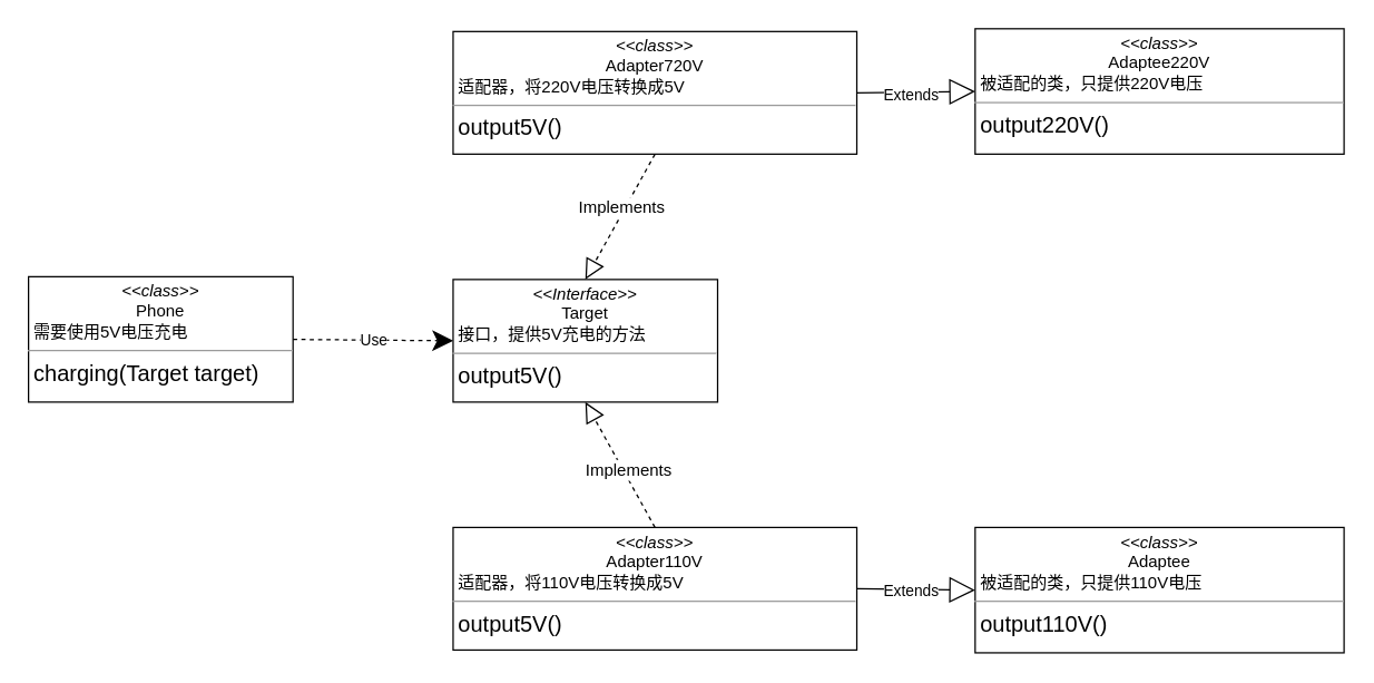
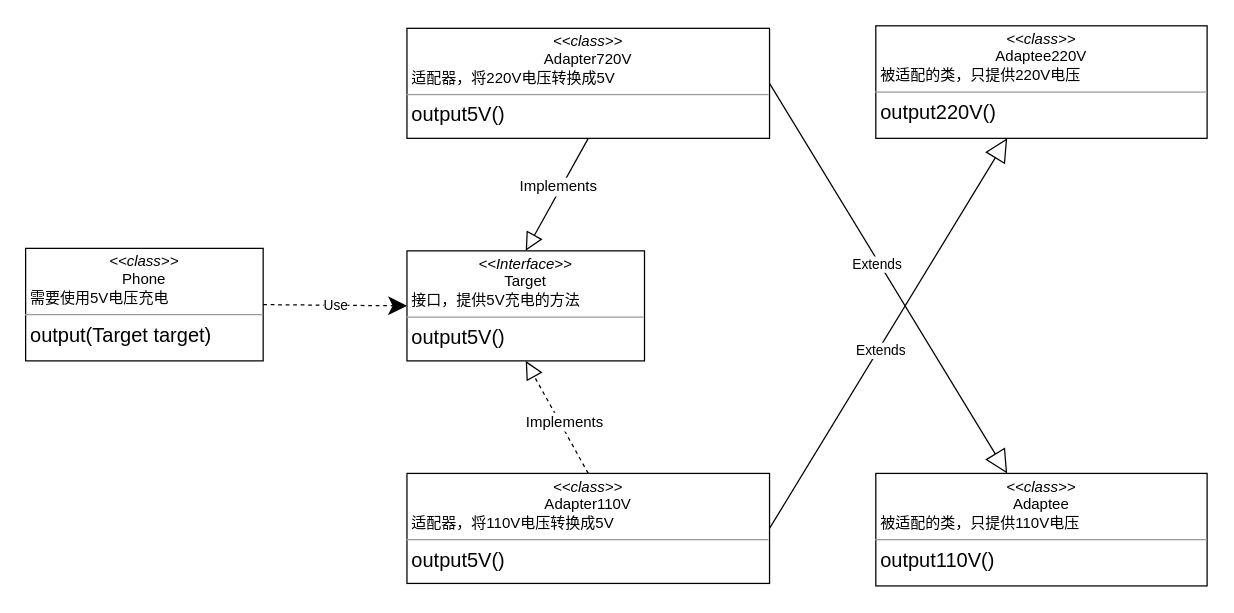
  <mxCell id="0" />
  <mxCell id="1" parent="0" />
  <mxCell id="2" value="&lt;p style=&quot;margin: 0px ; margin-top: 4px ; text-align: center&quot;&gt;&lt;i&gt;&amp;lt;&amp;lt;Interface&amp;gt;&amp;gt;&lt;/i&gt;&lt;br&gt;Target&lt;/p&gt;&lt;p style=&quot;margin: 0px ; margin-left: 4px&quot;&gt;接口，提供5V充电的方法&lt;/p&gt;&lt;hr size=&quot;1&quot;&gt;&lt;p style=&quot;margin: 0px ; margin-left: 4px&quot;&gt;&lt;span style=&quot;font-size: 16px&quot;&gt;output5V()&lt;/span&gt;&lt;/p&gt;" style="verticalAlign=top;align=left;overflow=fill;fontSize=12;fontFamily=Helvetica;html=1;rounded=0;shadow=0;comic=0;labelBackgroundColor=none;strokeColor=#000000;strokeWidth=1;fillColor=#ffffff;" parent="1" vertex="1"><mxGeometry x="325" y="200" width="190" height="88" as="geometry" /></mxCell>
  <mxCell id="3" value="&lt;p style=&quot;margin: 0px ; margin-top: 4px ; text-align: center&quot;&gt;&lt;i&gt;&amp;lt;&amp;lt;class&amp;gt;&amp;gt;&lt;/i&gt;&lt;br&gt;Adaptee&lt;/p&gt;&lt;p style=&quot;margin: 0px ; margin-left: 4px&quot;&gt;被适配的类，只提供110V电压&lt;/p&gt;&lt;hr size=&quot;1&quot;&gt;&lt;p style=&quot;margin: 0px 0px 0px 4px ; font-size: 16px&quot;&gt;output110V()&lt;/p&gt;" style="verticalAlign=top;align=left;overflow=fill;fontSize=12;fontFamily=Helvetica;html=1;rounded=0;shadow=0;comic=0;labelBackgroundColor=none;strokeColor=#000000;strokeWidth=1;fillColor=#ffffff;" vertex="1" parent="1"><mxGeometry x="700" y="378" width="265" height="90" as="geometry" /></mxCell>
- <mxCell id="4" value="Extends" style="endArrow=block;endSize=16;endFill=0;html=1;exitX=1;exitY=0.5;exitDx=0;exitDy=0;entryX=0;entryY=0.5;entryDx=0;entryDy=0;" edge="1" parent="1" source="9" target="3"><mxGeometry x="-0.078" y="-2" width="160" relative="1" as="geometry"><mxPoint x="550" y="359" as="sourcePoint" /><mxPoint x="550" y="289" as="targetPoint" /><mxPoint as="offset" /></mxGeometry></mxCell>
+ <mxCell id="4" value="Extends" style="endArrow=block;endSize=16;endFill=0;html=1;exitX=1;exitY=0.5;exitDx=0;exitDy=0;" edge="1" parent="1" source="9" target="10"><mxGeometry x="-0.078" y="-2" width="160" relative="1" as="geometry"><mxPoint x="550" y="359" as="sourcePoint" /><mxPoint x="550" y="289" as="targetPoint" /><mxPoint as="offset" /></mxGeometry></mxCell>
  <mxCell id="5" value="" style="endArrow=block;dashed=1;endFill=0;endSize=12;html=1;exitX=0.5;exitY=0;exitDx=0;exitDy=0;entryX=0.5;entryY=1;entryDx=0;entryDy=0;" edge="1" parent="1" source="9" target="2"><mxGeometry width="160" relative="1" as="geometry"><mxPoint x="550" y="359" as="sourcePoint" /><mxPoint x="370" y="409" as="targetPoint" /></mxGeometry></mxCell>
  <mxCell id="6" value="Implements" style="text;html=1;resizable=0;points=[];align=center;verticalAlign=middle;labelBackgroundColor=#ffffff;" vertex="1" connectable="0" parent="5"><mxGeometry x="-0.097" y="-3" relative="1" as="geometry"><mxPoint as="offset" /></mxGeometry></mxCell>
- <mxCell id="7" value="&lt;p style=&quot;margin: 0px ; margin-top: 4px ; text-align: center&quot;&gt;&lt;i&gt;&amp;lt;&amp;lt;class&amp;gt;&amp;gt;&lt;/i&gt;&lt;br&gt;Phone&lt;/p&gt;&lt;p style=&quot;margin: 0px ; margin-left: 4px&quot;&gt;需要使用5V电压充电&lt;/p&gt;&lt;hr size=&quot;1&quot;&gt;&lt;p style=&quot;margin: 0px ; margin-left: 4px&quot;&gt;&lt;span style=&quot;font-size: 16px&quot;&gt;charging(Target target)&lt;/span&gt;&lt;/p&gt;" style="verticalAlign=top;align=left;overflow=fill;fontSize=12;fontFamily=Helvetica;html=1;rounded=0;shadow=0;comic=0;labelBackgroundColor=none;strokeColor=#000000;strokeWidth=1;fillColor=#ffffff;" vertex="1" parent="1"><mxGeometry x="20" y="198" width="190" height="90" as="geometry" /></mxCell>
+ <mxCell id="7" value="&lt;p style=&quot;margin: 0px ; margin-top: 4px ; text-align: center&quot;&gt;&lt;i&gt;&amp;lt;&amp;lt;class&amp;gt;&amp;gt;&lt;/i&gt;&lt;br&gt;Phone&lt;/p&gt;&lt;p style=&quot;margin: 0px ; margin-left: 4px&quot;&gt;需要使用5V电压充电&lt;/p&gt;&lt;hr size=&quot;1&quot;&gt;&lt;p style=&quot;margin: 0px ; margin-left: 4px&quot;&gt;&lt;span style=&quot;font-size: 16px&quot;&gt;output(Target target)&lt;/span&gt;&lt;/p&gt;" style="verticalAlign=top;align=left;overflow=fill;fontSize=12;fontFamily=Helvetica;html=1;rounded=0;shadow=0;comic=0;labelBackgroundColor=none;strokeColor=#000000;strokeWidth=1;fillColor=#ffffff;" vertex="1" parent="1"><mxGeometry x="20" y="198" width="190" height="90" as="geometry" /></mxCell>
  <mxCell id="8" value="Use" style="endArrow=classic;endSize=12;dashed=1;html=1;exitX=1;exitY=0.5;exitDx=0;exitDy=0;entryX=0;entryY=0.5;entryDx=0;entryDy=0;" edge="1" parent="1" source="7" target="2"><mxGeometry width="160" relative="1" as="geometry"><mxPoint x="230" y="369" as="sourcePoint" /><mxPoint x="320" y="449" as="targetPoint" /></mxGeometry></mxCell>
  <mxCell id="9" value="&lt;p style=&quot;margin: 0px ; margin-top: 4px ; text-align: center&quot;&gt;&lt;i&gt;&amp;lt;&amp;lt;class&amp;gt;&amp;gt;&lt;/i&gt;&lt;br&gt;Adapter110V&lt;/p&gt;&lt;p style=&quot;margin: 0px ; margin-left: 4px&quot;&gt;适配器，将110V电压转换成5V&lt;/p&gt;&lt;hr size=&quot;1&quot;&gt;&lt;p style=&quot;margin: 0px ; margin-left: 4px&quot;&gt;&lt;span style=&quot;font-size: 16px&quot;&gt;output5V()&lt;/span&gt;&lt;/p&gt;" style="verticalAlign=top;align=left;overflow=fill;fontSize=12;fontFamily=Helvetica;html=1;rounded=0;shadow=0;comic=0;labelBackgroundColor=none;strokeColor=#000000;strokeWidth=1;fillColor=#ffffff;" vertex="1" parent="1"><mxGeometry x="325" y="378" width="290" height="88" as="geometry" /></mxCell>
  <mxCell id="10" value="&lt;p style=&quot;margin: 0px ; margin-top: 4px ; text-align: center&quot;&gt;&lt;i&gt;&amp;lt;&amp;lt;class&amp;gt;&amp;gt;&lt;/i&gt;&lt;br&gt;Adaptee220V&lt;/p&gt;&lt;p style=&quot;margin: 0px ; margin-left: 4px&quot;&gt;被适配的类，只提供220V电压&lt;/p&gt;&lt;hr size=&quot;1&quot;&gt;&lt;p style=&quot;margin: 0px 0px 0px 4px ; font-size: 16px&quot;&gt;output220V()&lt;/p&gt;" style="verticalAlign=top;align=left;overflow=fill;fontSize=12;fontFamily=Helvetica;html=1;rounded=0;shadow=0;comic=0;labelBackgroundColor=none;strokeColor=#000000;strokeWidth=1;fillColor=#ffffff;" vertex="1" parent="1"><mxGeometry x="700" y="20" width="265" height="90" as="geometry" /></mxCell>
  <mxCell id="11" value="&lt;p style=&quot;margin: 0px ; margin-top: 4px ; text-align: center&quot;&gt;&lt;i&gt;&amp;lt;&amp;lt;class&amp;gt;&amp;gt;&lt;/i&gt;&lt;br&gt;Adapter720V&lt;/p&gt;&lt;p style=&quot;margin: 0px ; margin-left: 4px&quot;&gt;适配器，将220V电压转换成5V&lt;/p&gt;&lt;hr size=&quot;1&quot;&gt;&lt;p style=&quot;margin: 0px ; margin-left: 4px&quot;&gt;&lt;span style=&quot;font-size: 16px&quot;&gt;output5V()&lt;/span&gt;&lt;/p&gt;" style="verticalAlign=top;align=left;overflow=fill;fontSize=12;fontFamily=Helvetica;html=1;rounded=0;shadow=0;comic=0;labelBackgroundColor=none;strokeColor=#000000;strokeWidth=1;fillColor=#ffffff;" vertex="1" parent="1"><mxGeometry x="325" y="22" width="290" height="88" as="geometry" /></mxCell>
- <mxCell id="12" value="" style="endArrow=block;dashed=1;endFill=0;endSize=12;html=1;exitX=0.5;exitY=1;exitDx=0;exitDy=0;entryX=0.5;entryY=0;entryDx=0;entryDy=0;" edge="1" parent="1" source="11" target="2"><mxGeometry width="160" relative="1" as="geometry"><mxPoint x="500" y="258" as="sourcePoint" /><mxPoint x="500" y="188" as="targetPoint" /></mxGeometry></mxCell>
+ <mxCell id="12" value="" style="endArrow=block;dashed=0;endFill=0;endSize=12;html=1;exitX=0.5;exitY=1;exitDx=0;exitDy=0;entryX=0.5;entryY=0;entryDx=0;entryDy=0;" edge="1" parent="1" source="11" target="2"><mxGeometry width="160" relative="1" as="geometry"><mxPoint x="500" y="258" as="sourcePoint" /><mxPoint x="500" y="188" as="targetPoint" /></mxGeometry></mxCell>
  <mxCell id="13" value="Implements" style="text;html=1;resizable=0;points=[];align=center;verticalAlign=middle;labelBackgroundColor=#ffffff;" vertex="1" connectable="0" parent="12"><mxGeometry x="-0.097" y="-3" relative="1" as="geometry"><mxPoint as="offset" /></mxGeometry></mxCell>
- <mxCell id="14" value="Extends" style="endArrow=block;endSize=16;endFill=0;html=1;entryX=0;entryY=0.5;entryDx=0;entryDy=0;exitX=1;exitY=0.5;exitDx=0;exitDy=0;" edge="1" parent="1" source="11" target="10"><mxGeometry x="-0.078" y="-2" width="160" relative="1" as="geometry"><mxPoint x="660" y="28" as="sourcePoint" /><mxPoint x="695" y="59.5" as="targetPoint" /><mxPoint as="offset" /></mxGeometry></mxCell>
+ <mxCell id="14" value="Extends" style="endArrow=block;endSize=16;endFill=0;html=1;exitX=1;exitY=0.5;exitDx=0;exitDy=0;" edge="1" parent="1" source="11" target="3"><mxGeometry x="-0.078" y="-2" width="160" relative="1" as="geometry"><mxPoint x="660" y="28" as="sourcePoint" /><mxPoint x="695" y="59.5" as="targetPoint" /><mxPoint as="offset" /></mxGeometry></mxCell>
